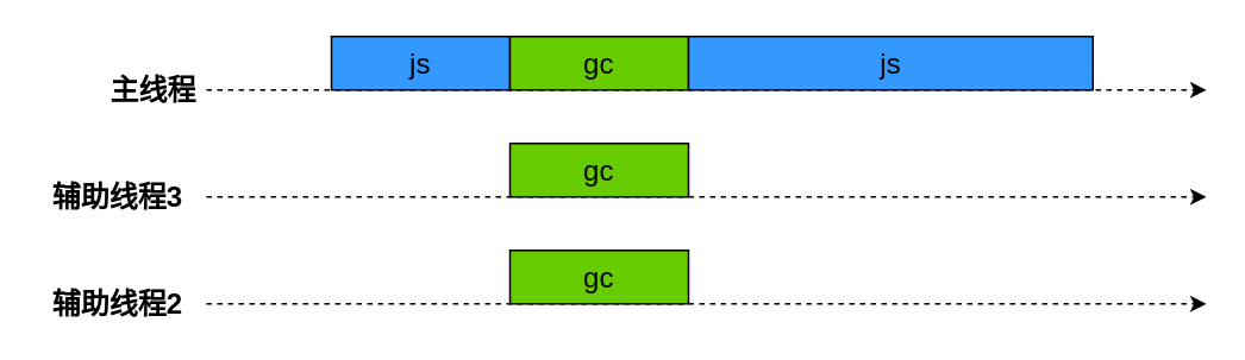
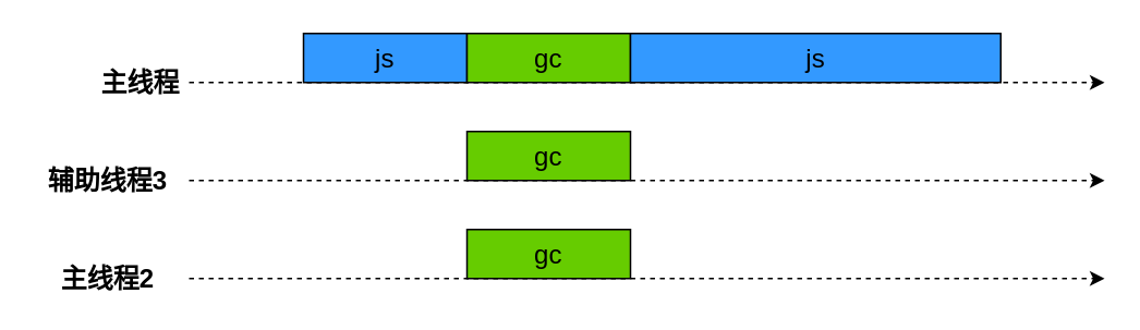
  <mxCell id="0" />
  <mxCell id="1" parent="0" />
  <mxCell id="2" value="" style="endArrow=classic;html=1;dashed=1;" edge="1" parent="1"><mxGeometry width="50" height="50" relative="1" as="geometry"><mxPoint x="115" y="50" as="sourcePoint" /><mxPoint x="675" y="50" as="targetPoint" /></mxGeometry></mxCell>
  <mxCell id="3" value="" style="endArrow=classic;html=1;dashed=1;" edge="1" parent="1"><mxGeometry width="50" height="50" relative="1" as="geometry"><mxPoint x="115" y="110" as="sourcePoint" /><mxPoint x="675" y="110" as="targetPoint" /></mxGeometry></mxCell>
  <mxCell id="4" value="" style="endArrow=classic;html=1;dashed=1;" edge="1" parent="1"><mxGeometry width="50" height="50" relative="1" as="geometry"><mxPoint x="115" y="170" as="sourcePoint" /><mxPoint x="675" y="170" as="targetPoint" /></mxGeometry></mxCell>
  <mxCell id="5" value="主线程" style="text;html=1;align=center;verticalAlign=middle;resizable=0;points=[];autosize=1;strokeColor=none;fontSize=16;fontStyle=1" vertex="1" parent="1"><mxGeometry x="55" y="40" width="60" height="20" as="geometry" /></mxCell>
  <mxCell id="6" value="辅助线程3" style="text;html=1;align=center;verticalAlign=middle;resizable=0;points=[];autosize=1;strokeColor=none;fontSize=16;fontStyle=1" vertex="1" parent="1"><mxGeometry x="20" y="100" width="90" height="20" as="geometry" /></mxCell>
- <mxCell id="7" value="辅助线程2" style="text;html=1;align=center;verticalAlign=middle;resizable=0;points=[];autosize=1;strokeColor=none;fontSize=16;fontStyle=1" vertex="1" parent="1"><mxGeometry x="20" y="160" width="90" height="20" as="geometry" /></mxCell>
+ <mxCell id="7" value="主线程2" style="text;html=1;align=center;verticalAlign=middle;resizable=0;points=[];autosize=1;strokeColor=none;fontSize=16;fontStyle=1" vertex="1" parent="1"><mxGeometry x="20" y="160" width="90" height="20" as="geometry" /></mxCell>
  <mxCell id="8" value="js" style="whiteSpace=wrap;html=1;fontSize=16;fillColor=#3399FF;" vertex="1" parent="1"><mxGeometry x="185" y="20" width="100" height="30" as="geometry" /></mxCell>
  <mxCell id="9" value="gc" style="whiteSpace=wrap;html=1;fontSize=16;fillColor=#66CC00;" vertex="1" parent="1"><mxGeometry x="285" y="20" width="100" height="30" as="geometry" /></mxCell>
  <mxCell id="10" value="js" style="whiteSpace=wrap;html=1;fontSize=16;fillColor=#3399FF;" vertex="1" parent="1"><mxGeometry x="385" y="20" width="226.5" height="30" as="geometry" /></mxCell>
  <mxCell id="11" value="gc" style="whiteSpace=wrap;html=1;fontSize=16;fillColor=#66CC00;" vertex="1" parent="1"><mxGeometry x="285" y="80" width="100" height="30" as="geometry" /></mxCell>
  <mxCell id="12" value="gc" style="whiteSpace=wrap;html=1;fontSize=16;fillColor=#66CC00;" vertex="1" parent="1"><mxGeometry x="285" y="140" width="100" height="30" as="geometry" /></mxCell>
